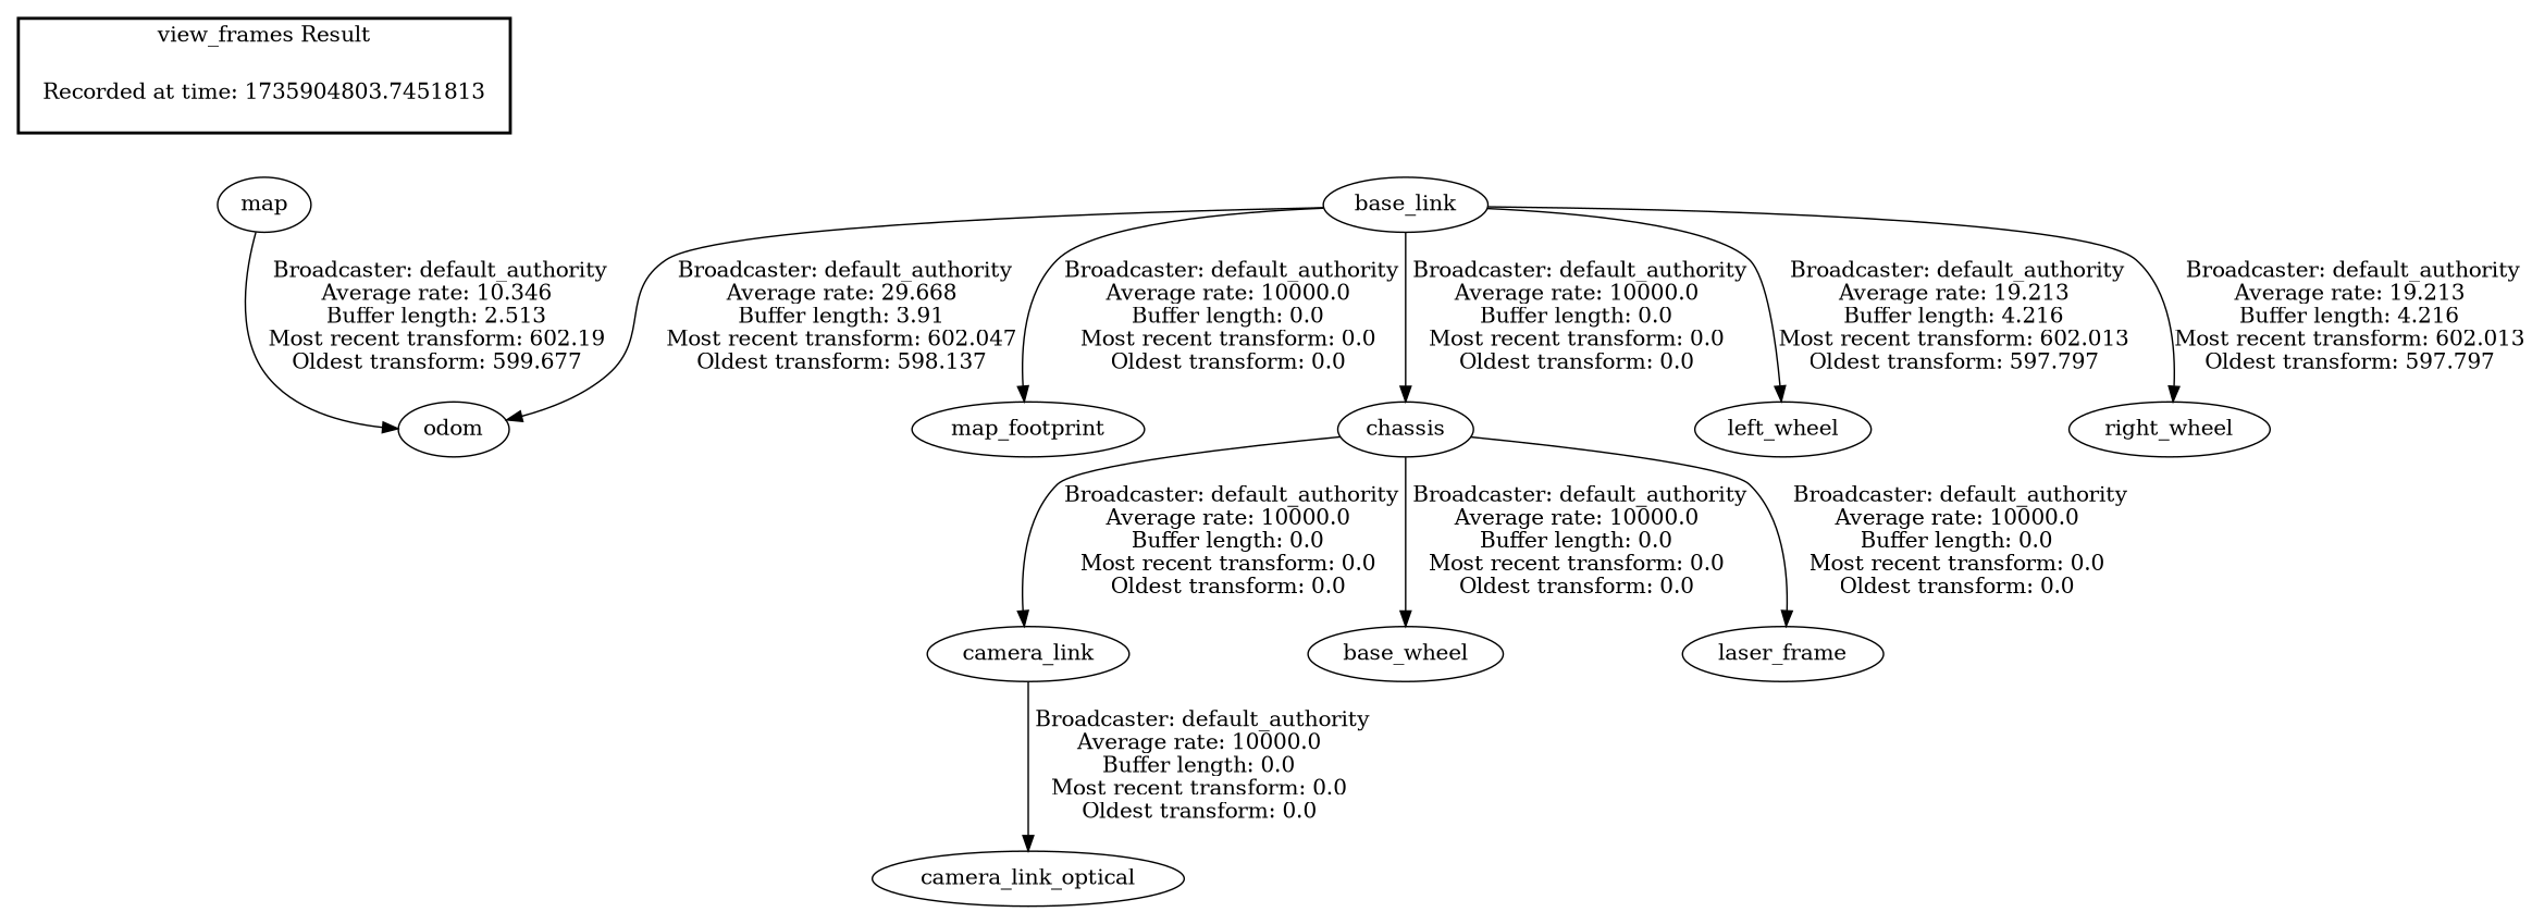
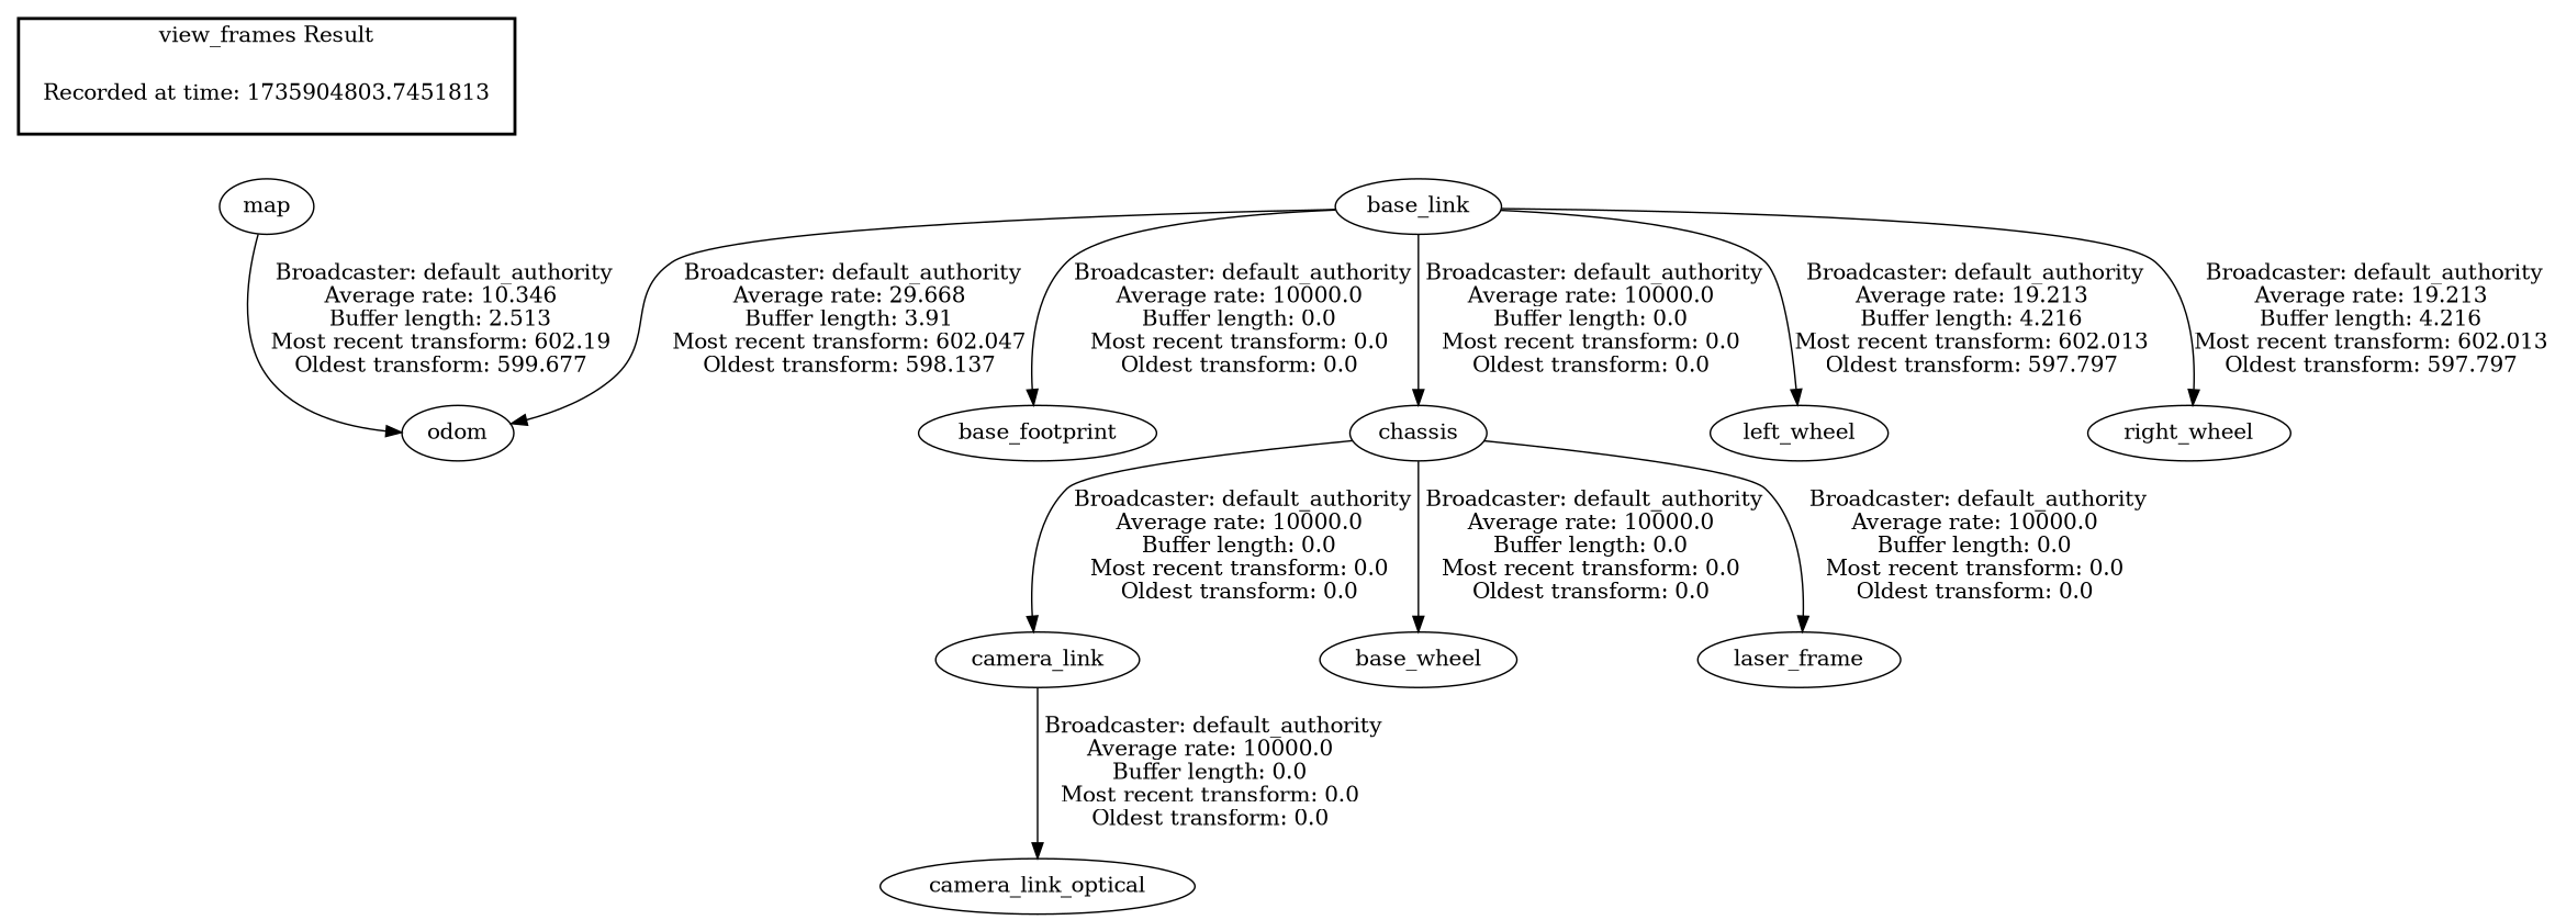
  digraph {
    "Recorded at time: 1735904803.7451813" [shape=plaintext]
    map
    base_link
-   base_footprint [label=map_footprint]
+   base_footprint
    chassis
    left_wheel
    right_wheel
    odom
    camera_link
    n10 [label=base_wheel]
    laser_frame
    camera_link_optical
    subgraph cluster_1 {
      color=black
      label="view_frames Result"
      style=bold
      "Recorded at time: 1735904803.7451813"
    }
    "Recorded at time: 1735904803.7451813" -> map [style=invis]
    map -> odom [label=" Broadcaster: default_authority\nAverage rate: 10.346\nBuffer length: 2.513\nMost recent transform: 602.19\nOldest transform: 599.677\n"]
    base_link -> base_footprint [label=" Broadcaster: default_authority\nAverage rate: 10000.0\nBuffer length: 0.0\nMost recent transform: 0.0\nOldest transform: 0.0\n"]
    base_link -> chassis [label=" Broadcaster: default_authority\nAverage rate: 10000.0\nBuffer length: 0.0\nMost recent transform: 0.0\nOldest transform: 0.0\n"]
    base_link -> left_wheel [label=" Broadcaster: default_authority\nAverage rate: 19.213\nBuffer length: 4.216\nMost recent transform: 602.013\nOldest transform: 597.797\n"]
    base_link -> right_wheel [label=" Broadcaster: default_authority\nAverage rate: 19.213\nBuffer length: 4.216\nMost recent transform: 602.013\nOldest transform: 597.797\n"]
    base_link -> odom [label=" Broadcaster: default_authority\nAverage rate: 29.668\nBuffer length: 3.91\nMost recent transform: 602.047\nOldest transform: 598.137\n"]
    chassis -> camera_link [label=" Broadcaster: default_authority\nAverage rate: 10000.0\nBuffer length: 0.0\nMost recent transform: 0.0\nOldest transform: 0.0\n"]
    chassis -> n10 [label=" Broadcaster: default_authority\nAverage rate: 10000.0\nBuffer length: 0.0\nMost recent transform: 0.0\nOldest transform: 0.0\n"]
    chassis -> laser_frame [label=" Broadcaster: default_authority\nAverage rate: 10000.0\nBuffer length: 0.0\nMost recent transform: 0.0\nOldest transform: 0.0\n"]
    camera_link -> camera_link_optical [label=" Broadcaster: default_authority\nAverage rate: 10000.0\nBuffer length: 0.0\nMost recent transform: 0.0\nOldest transform: 0.0\n"]
  }
